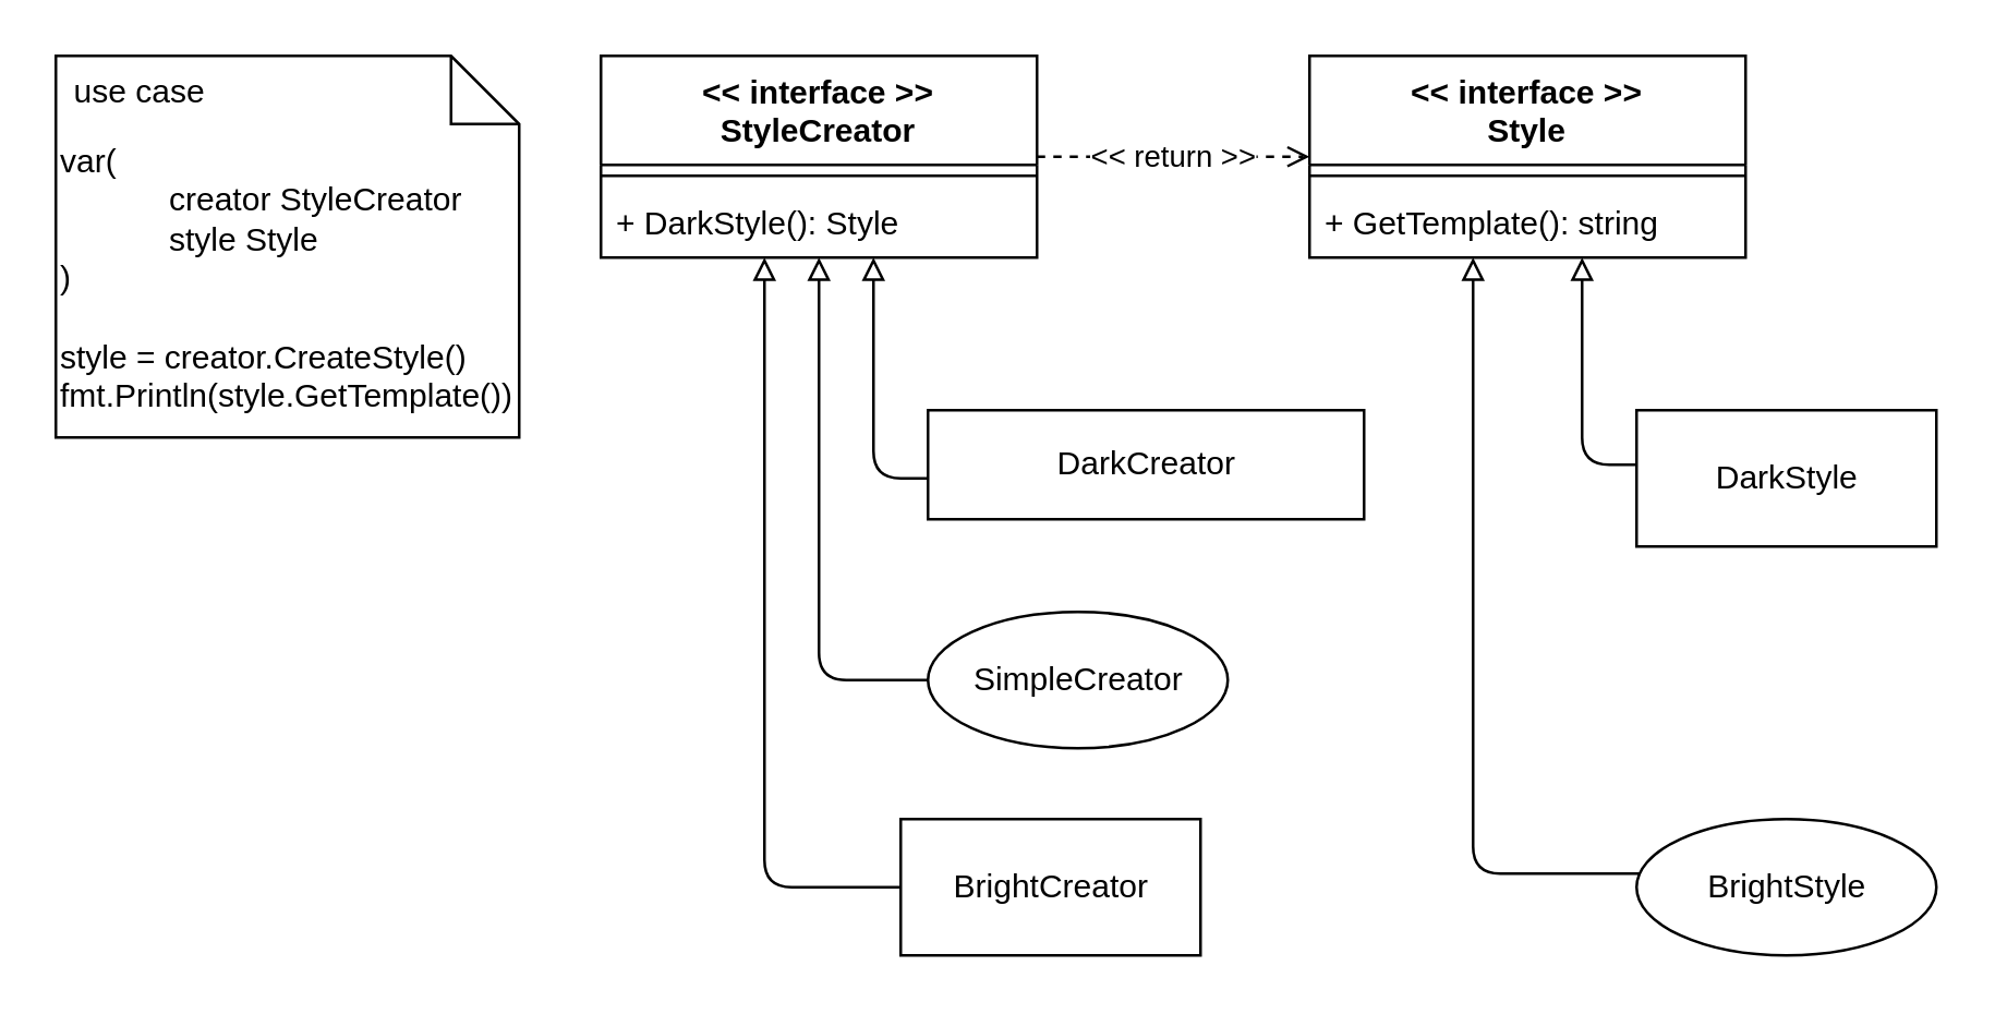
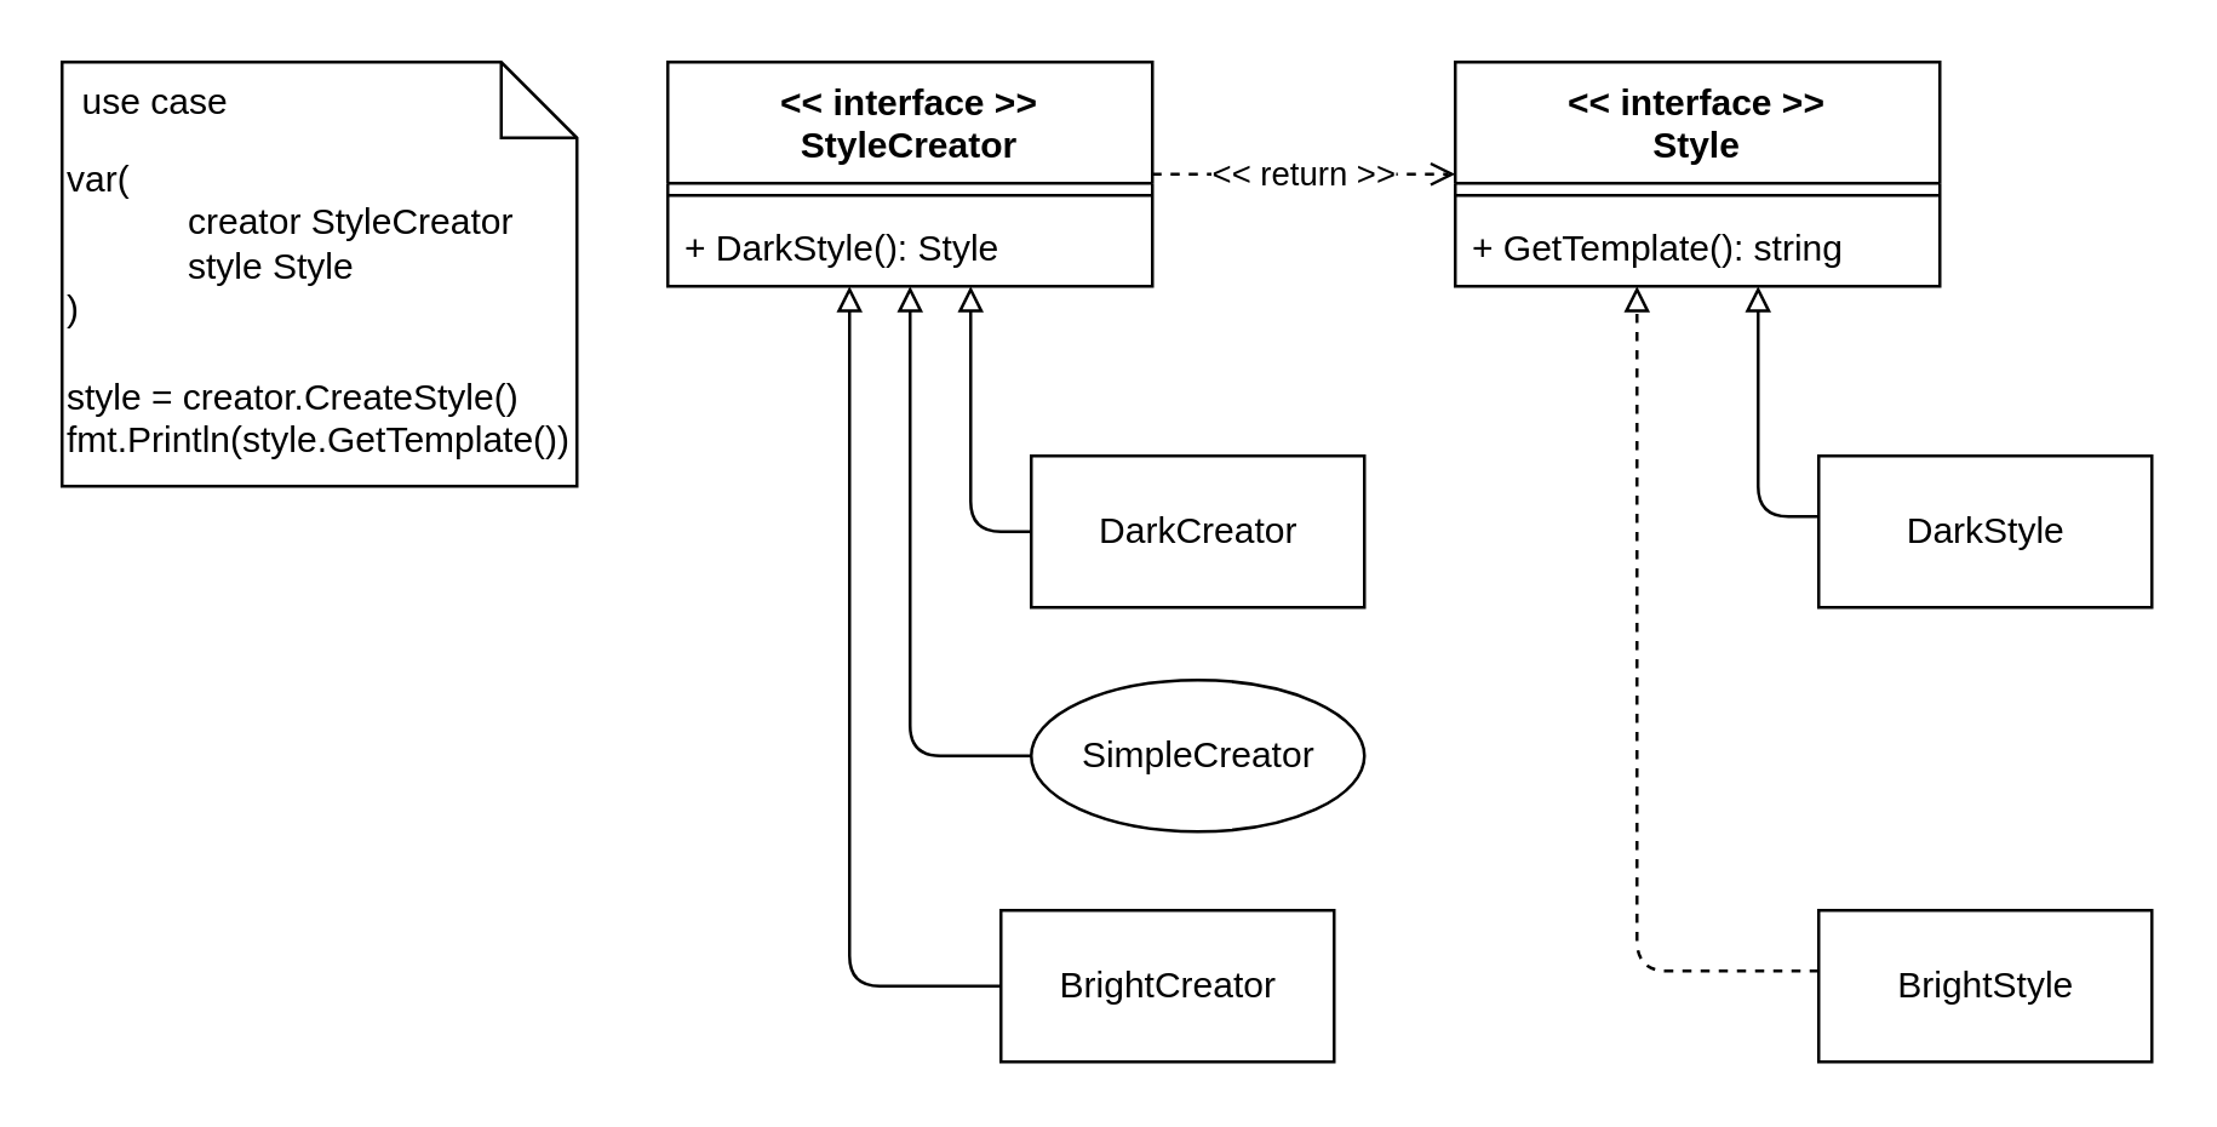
  <mxCell id="0" />
  <mxCell id="1" parent="0" />
  <mxCell id="2" value="&lt;&lt; interface &gt;&gt;&#10;Style" style="swimlane;fontStyle=1;align=center;verticalAlign=top;childLayout=stackLayout;horizontal=1;startSize=40;horizontalStack=0;resizeParent=1;resizeParentMax=0;resizeLast=0;collapsible=1;marginBottom=0;" parent="1" vertex="1"><mxGeometry x="480" y="20" width="160" height="74" as="geometry" /></mxCell>
  <mxCell id="3" value="" style="line;strokeWidth=1;fillColor=none;align=left;verticalAlign=middle;spacingTop=-1;spacingLeft=3;spacingRight=3;rotatable=0;labelPosition=right;points=[];portConstraint=eastwest;strokeColor=inherit;" parent="2" vertex="1"><mxGeometry y="40" width="160" height="8" as="geometry" /></mxCell>
  <mxCell id="4" value="+ GetTemplate(): string" style="text;strokeColor=none;fillColor=none;align=left;verticalAlign=top;spacingLeft=4;spacingRight=4;overflow=hidden;rotatable=0;points=[[0,0.5],[1,0.5]];portConstraint=eastwest;" parent="2" vertex="1"><mxGeometry y="48" width="160" height="26" as="geometry" /></mxCell>
  <mxCell id="5" value="&amp;lt;&amp;lt; return &amp;gt;&amp;gt;" style="html=1;endArrow=open;endFill=0;dashed=1;" parent="1" source="6" target="2" edge="1"><mxGeometry relative="1" as="geometry" /></mxCell>
  <mxCell id="6" value="&lt;&lt; interface &gt;&gt;&#10;StyleCreator" style="swimlane;fontStyle=1;align=center;verticalAlign=top;childLayout=stackLayout;horizontal=1;startSize=40;horizontalStack=0;resizeParent=1;resizeParentMax=0;resizeLast=0;collapsible=1;marginBottom=0;" parent="1" vertex="1"><mxGeometry x="220" y="20" width="160" height="74" as="geometry" /></mxCell>
  <mxCell id="7" value="" style="line;strokeWidth=1;fillColor=none;align=left;verticalAlign=middle;spacingTop=-1;spacingLeft=3;spacingRight=3;rotatable=0;labelPosition=right;points=[];portConstraint=eastwest;strokeColor=inherit;" parent="6" vertex="1"><mxGeometry y="40" width="160" height="8" as="geometry" /></mxCell>
  <mxCell id="8" value="+ DarkStyle(): Style" style="text;strokeColor=none;fillColor=none;align=left;verticalAlign=top;spacingLeft=4;spacingRight=4;overflow=hidden;rotatable=0;points=[[0,0.5],[1,0.5]];portConstraint=eastwest;" parent="6" vertex="1"><mxGeometry y="48" width="160" height="26" as="geometry" /></mxCell>
  <mxCell id="9" value="" style="edgeStyle=orthogonalEdgeStyle;html=1;endArrow=block;endFill=0;" parent="1" source="10" target="4" edge="1"><mxGeometry relative="1" as="geometry"><Array as="points"><mxPoint x="580" y="170" /></Array></mxGeometry></mxCell>
  <mxCell id="10" value="DarkStyle" style="html=1;" parent="1" vertex="1"><mxGeometry x="600" y="150" width="110" height="50" as="geometry" /></mxCell>
- <mxCell id="11" value="" style="edgeStyle=orthogonalEdgeStyle;html=1;endArrow=block;endFill=0;" parent="1" source="12" target="4" edge="1"><mxGeometry relative="1" as="geometry"><Array as="points"><mxPoint x="540" y="320" /></Array></mxGeometry></mxCell>
- <mxCell id="12" value="BrightStyle" style="ellipse;html=1;" parent="1" vertex="1"><mxGeometry x="600" y="300" width="110" height="50" as="geometry" /></mxCell>
+ <mxCell id="11" value="" style="edgeStyle=orthogonalEdgeStyle;html=1;endArrow=block;endFill=0;dashed=1;" parent="1" source="12" target="4" edge="1"><mxGeometry relative="1" as="geometry"><Array as="points"><mxPoint x="540" y="320" /></Array></mxGeometry></mxCell>
+ <mxCell id="12" value="BrightStyle" style="html=1;" parent="1" vertex="1"><mxGeometry x="600" y="300" width="110" height="50" as="geometry" /></mxCell>
  <mxCell id="13" value="" style="edgeStyle=orthogonalEdgeStyle;html=1;endArrow=block;endFill=0;" parent="1" source="14" target="8" edge="1"><mxGeometry relative="1" as="geometry"><Array as="points"><mxPoint x="320" y="175" /></Array></mxGeometry></mxCell>
- <mxCell id="14" value="DarkCreator" style="html=1;" parent="1" vertex="1"><mxGeometry x="340" y="150" width="160" height="40" as="geometry" /></mxCell>
+ <mxCell id="14" value="DarkCreator" style="html=1;" parent="1" vertex="1"><mxGeometry x="340" y="150" width="110" height="50" as="geometry" /></mxCell>
  <mxCell id="15" value="" style="edgeStyle=orthogonalEdgeStyle;html=1;endArrow=block;endFill=0;" parent="1" source="16" target="8" edge="1"><mxGeometry relative="1" as="geometry"><Array as="points"><mxPoint x="300" y="249" /></Array></mxGeometry></mxCell>
  <mxCell id="16" value="SimpleCreator" style="ellipse;html=1;" parent="1" vertex="1"><mxGeometry x="340" y="224" width="110" height="50" as="geometry" /></mxCell>
  <mxCell id="17" value="" style="edgeStyle=orthogonalEdgeStyle;html=1;endArrow=block;endFill=0;" parent="1" source="18" target="8" edge="1"><mxGeometry relative="1" as="geometry"><Array as="points"><mxPoint x="280" y="325" /></Array></mxGeometry></mxCell>
  <mxCell id="18" value="BrightCreator" style="html=1;" parent="1" vertex="1"><mxGeometry x="330" y="300" width="110" height="50" as="geometry" /></mxCell>
  <mxCell id="19" value="var(&lt;br&gt;&lt;span style=&quot;&quot;&gt;&#09;&lt;/span&gt;&lt;blockquote style=&quot;margin: 0 0 0 40px; border: none; padding: 0px;&quot;&gt;creator StyleCreator&lt;br&gt;style Style&lt;/blockquote&gt;)&lt;br&gt;&lt;br&gt;style = creator.CreateStyle()&lt;br&gt;fmt.Println(style.GetTemplate())" style="shape=note2;boundedLbl=1;whiteSpace=wrap;html=1;size=25;verticalAlign=top;align=left;" parent="1" vertex="1"><mxGeometry x="20" y="20" width="170" height="140" as="geometry" /></mxCell>
  <mxCell id="20" value="use case" style="resizeWidth=1;part=1;strokeColor=none;fillColor=none;align=left;spacingLeft=5;" parent="19" vertex="1"><mxGeometry width="170" height="25" relative="1" as="geometry" /></mxCell>
